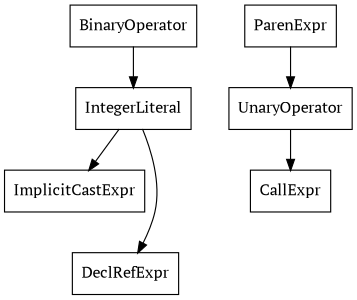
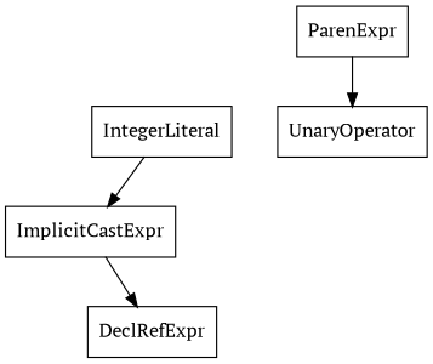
  digraph {
    fontname="PT Serif"
    node [fontname="PT Serif" shape=record]
    edge [fontname="PT Serif"]
-   n1 [label="{BinaryOperator}"]
    n2 [label="{IntegerLiteral}"]
    n3 [label="{ParenExpr}"]
    n4 [label="{UnaryOperator}"]
    n5 [label="{ImplicitCastExpr}"]
-   n6 [label="{CallExpr}"]
    n7 [label="{DeclRefExpr}"]
-   n1 -> n2
    n2 -> n5
    n3 -> n4
-   n4 -> n6
-   n2 -> n7
+   n5 -> n7
  }
